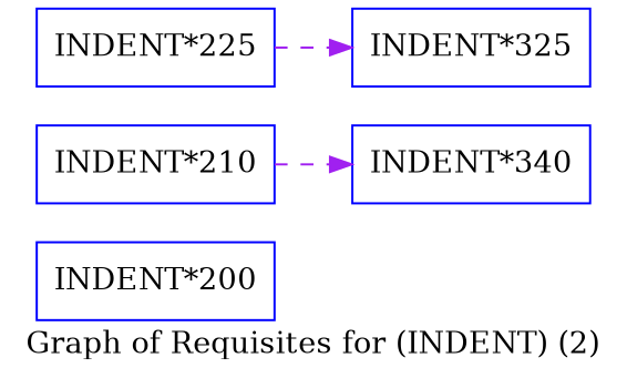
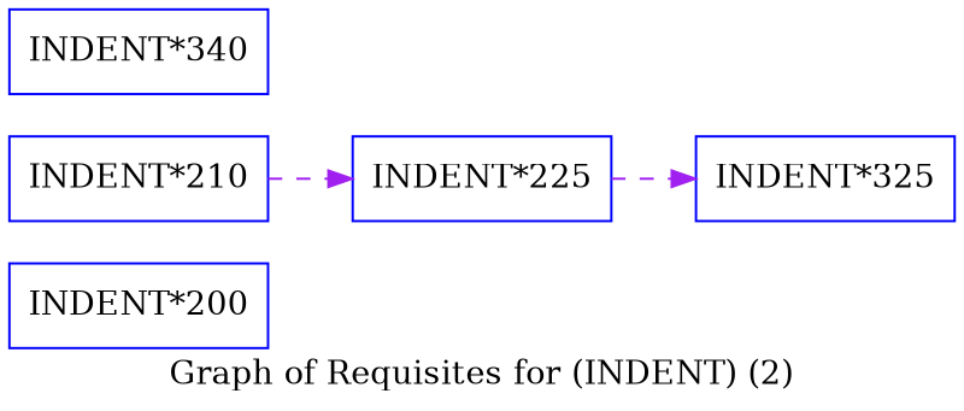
  strict digraph {
    label="Graph of Requisites for (INDENT) (2)"
    rankdir=LR
    node [color=blue shape=box]
    edge [color=purple style=dashed]
    "INDENT*200" [height=0.5 width=1.5278]
    "INDENT*210" [height=0.5 width=1.5278]
    "INDENT*225" [height=0.5 width=1.5278]
    "INDENT*325" [height=0.5 width=1.5278]
    n5 [height=0.5 label="INDENT*340" width=1.5278]
-   "INDENT*210" -> n5
+   "INDENT*210" -> "INDENT*225"
    "INDENT*225" -> "INDENT*325"
  }
